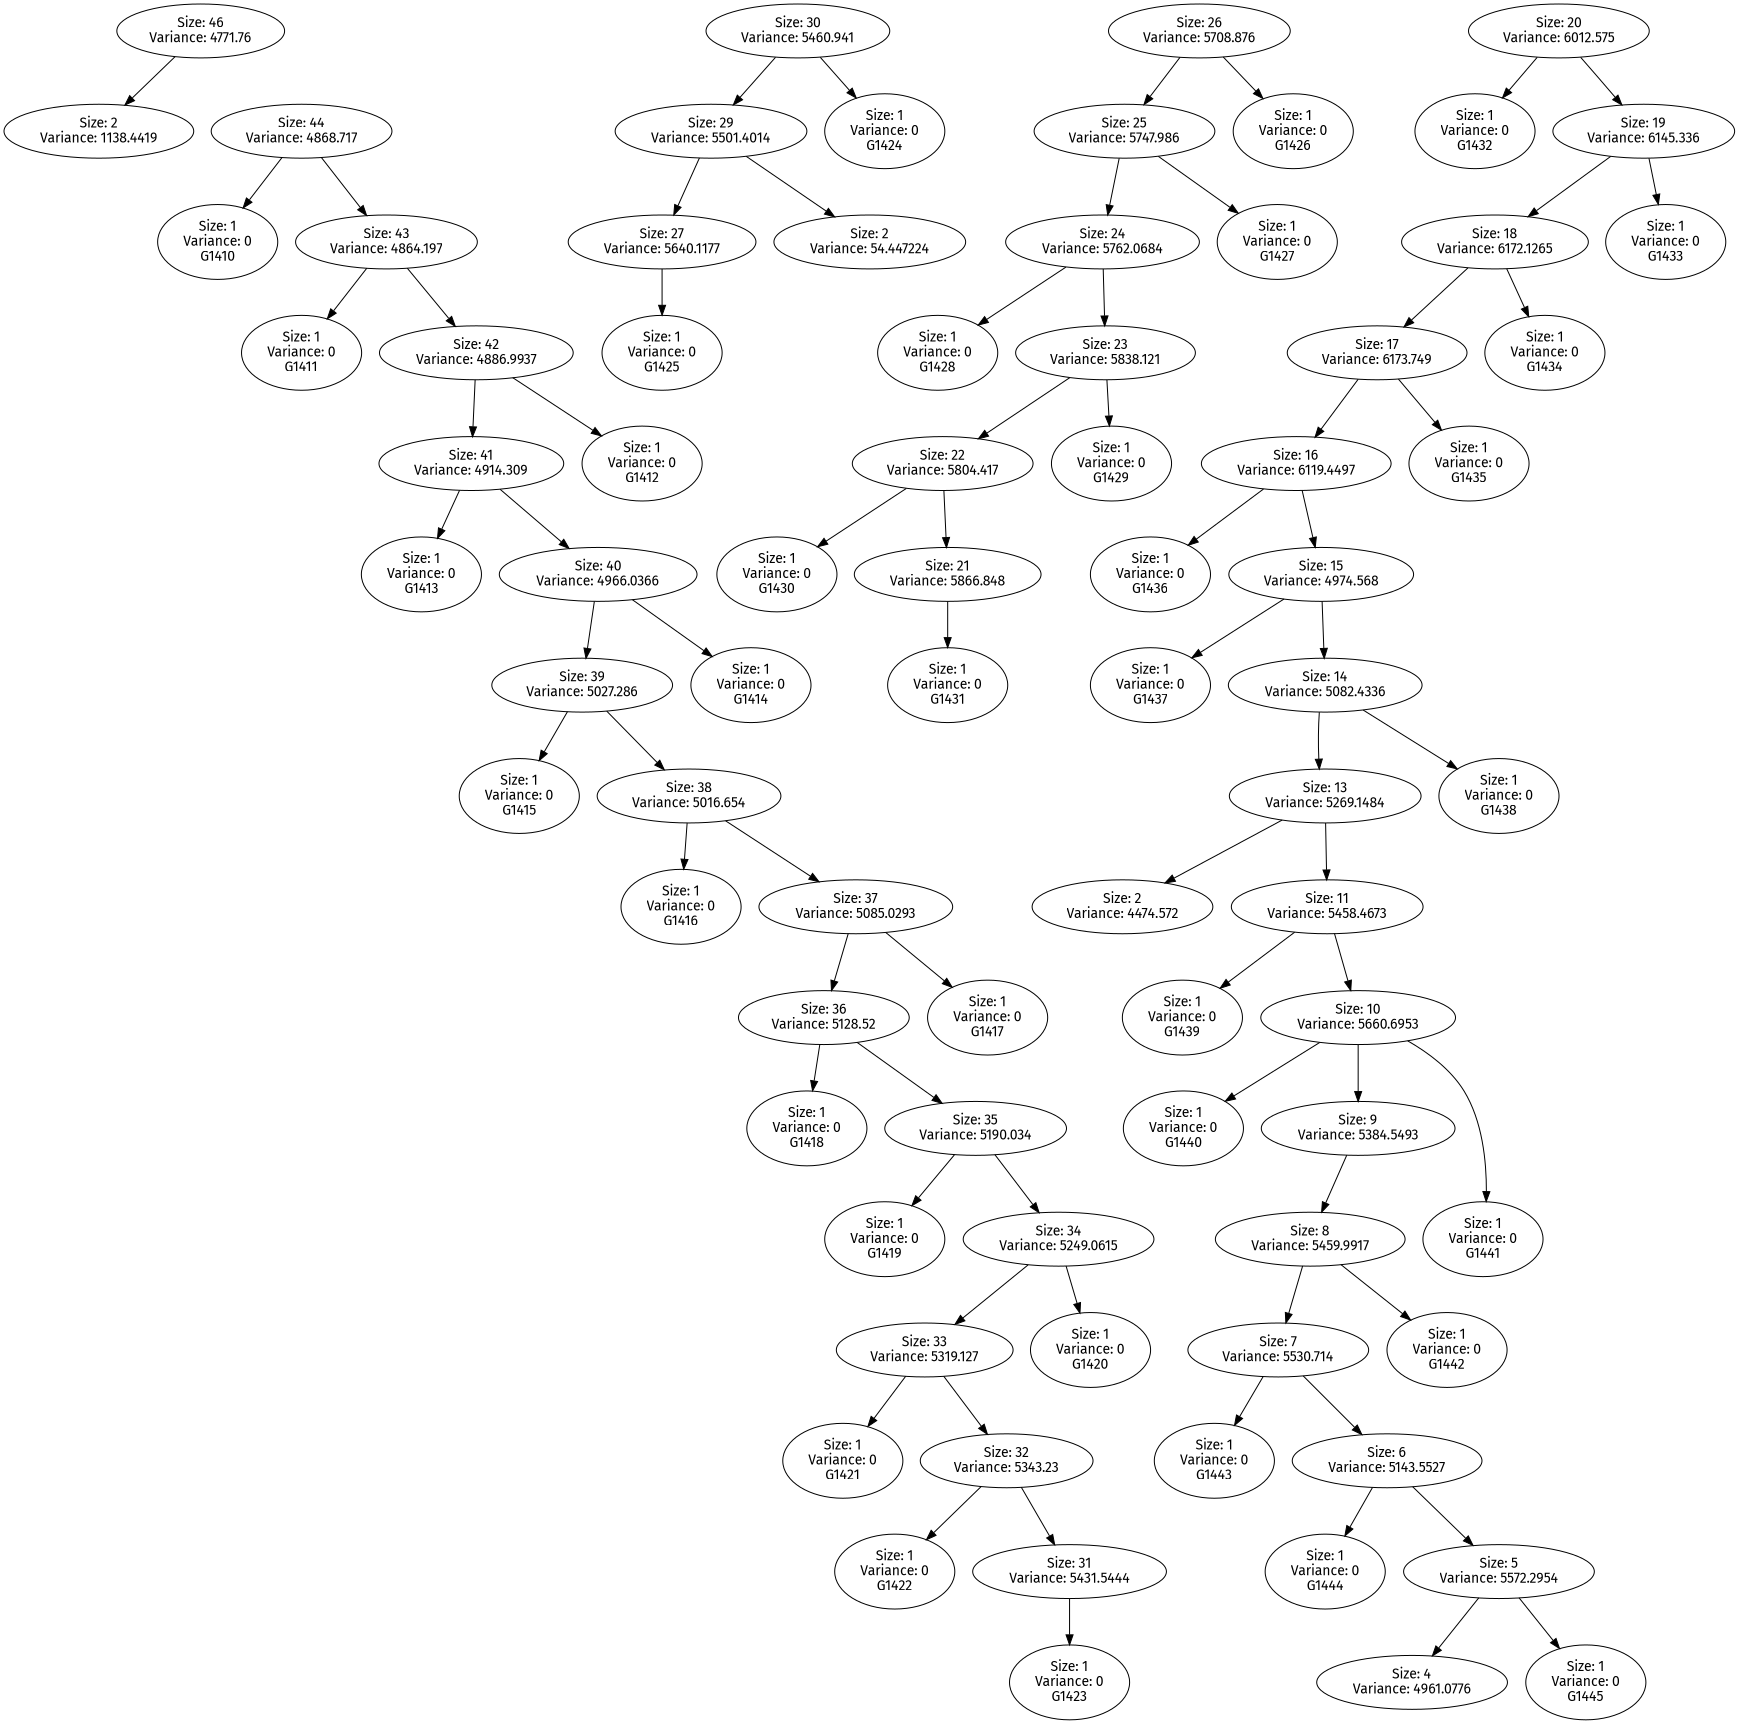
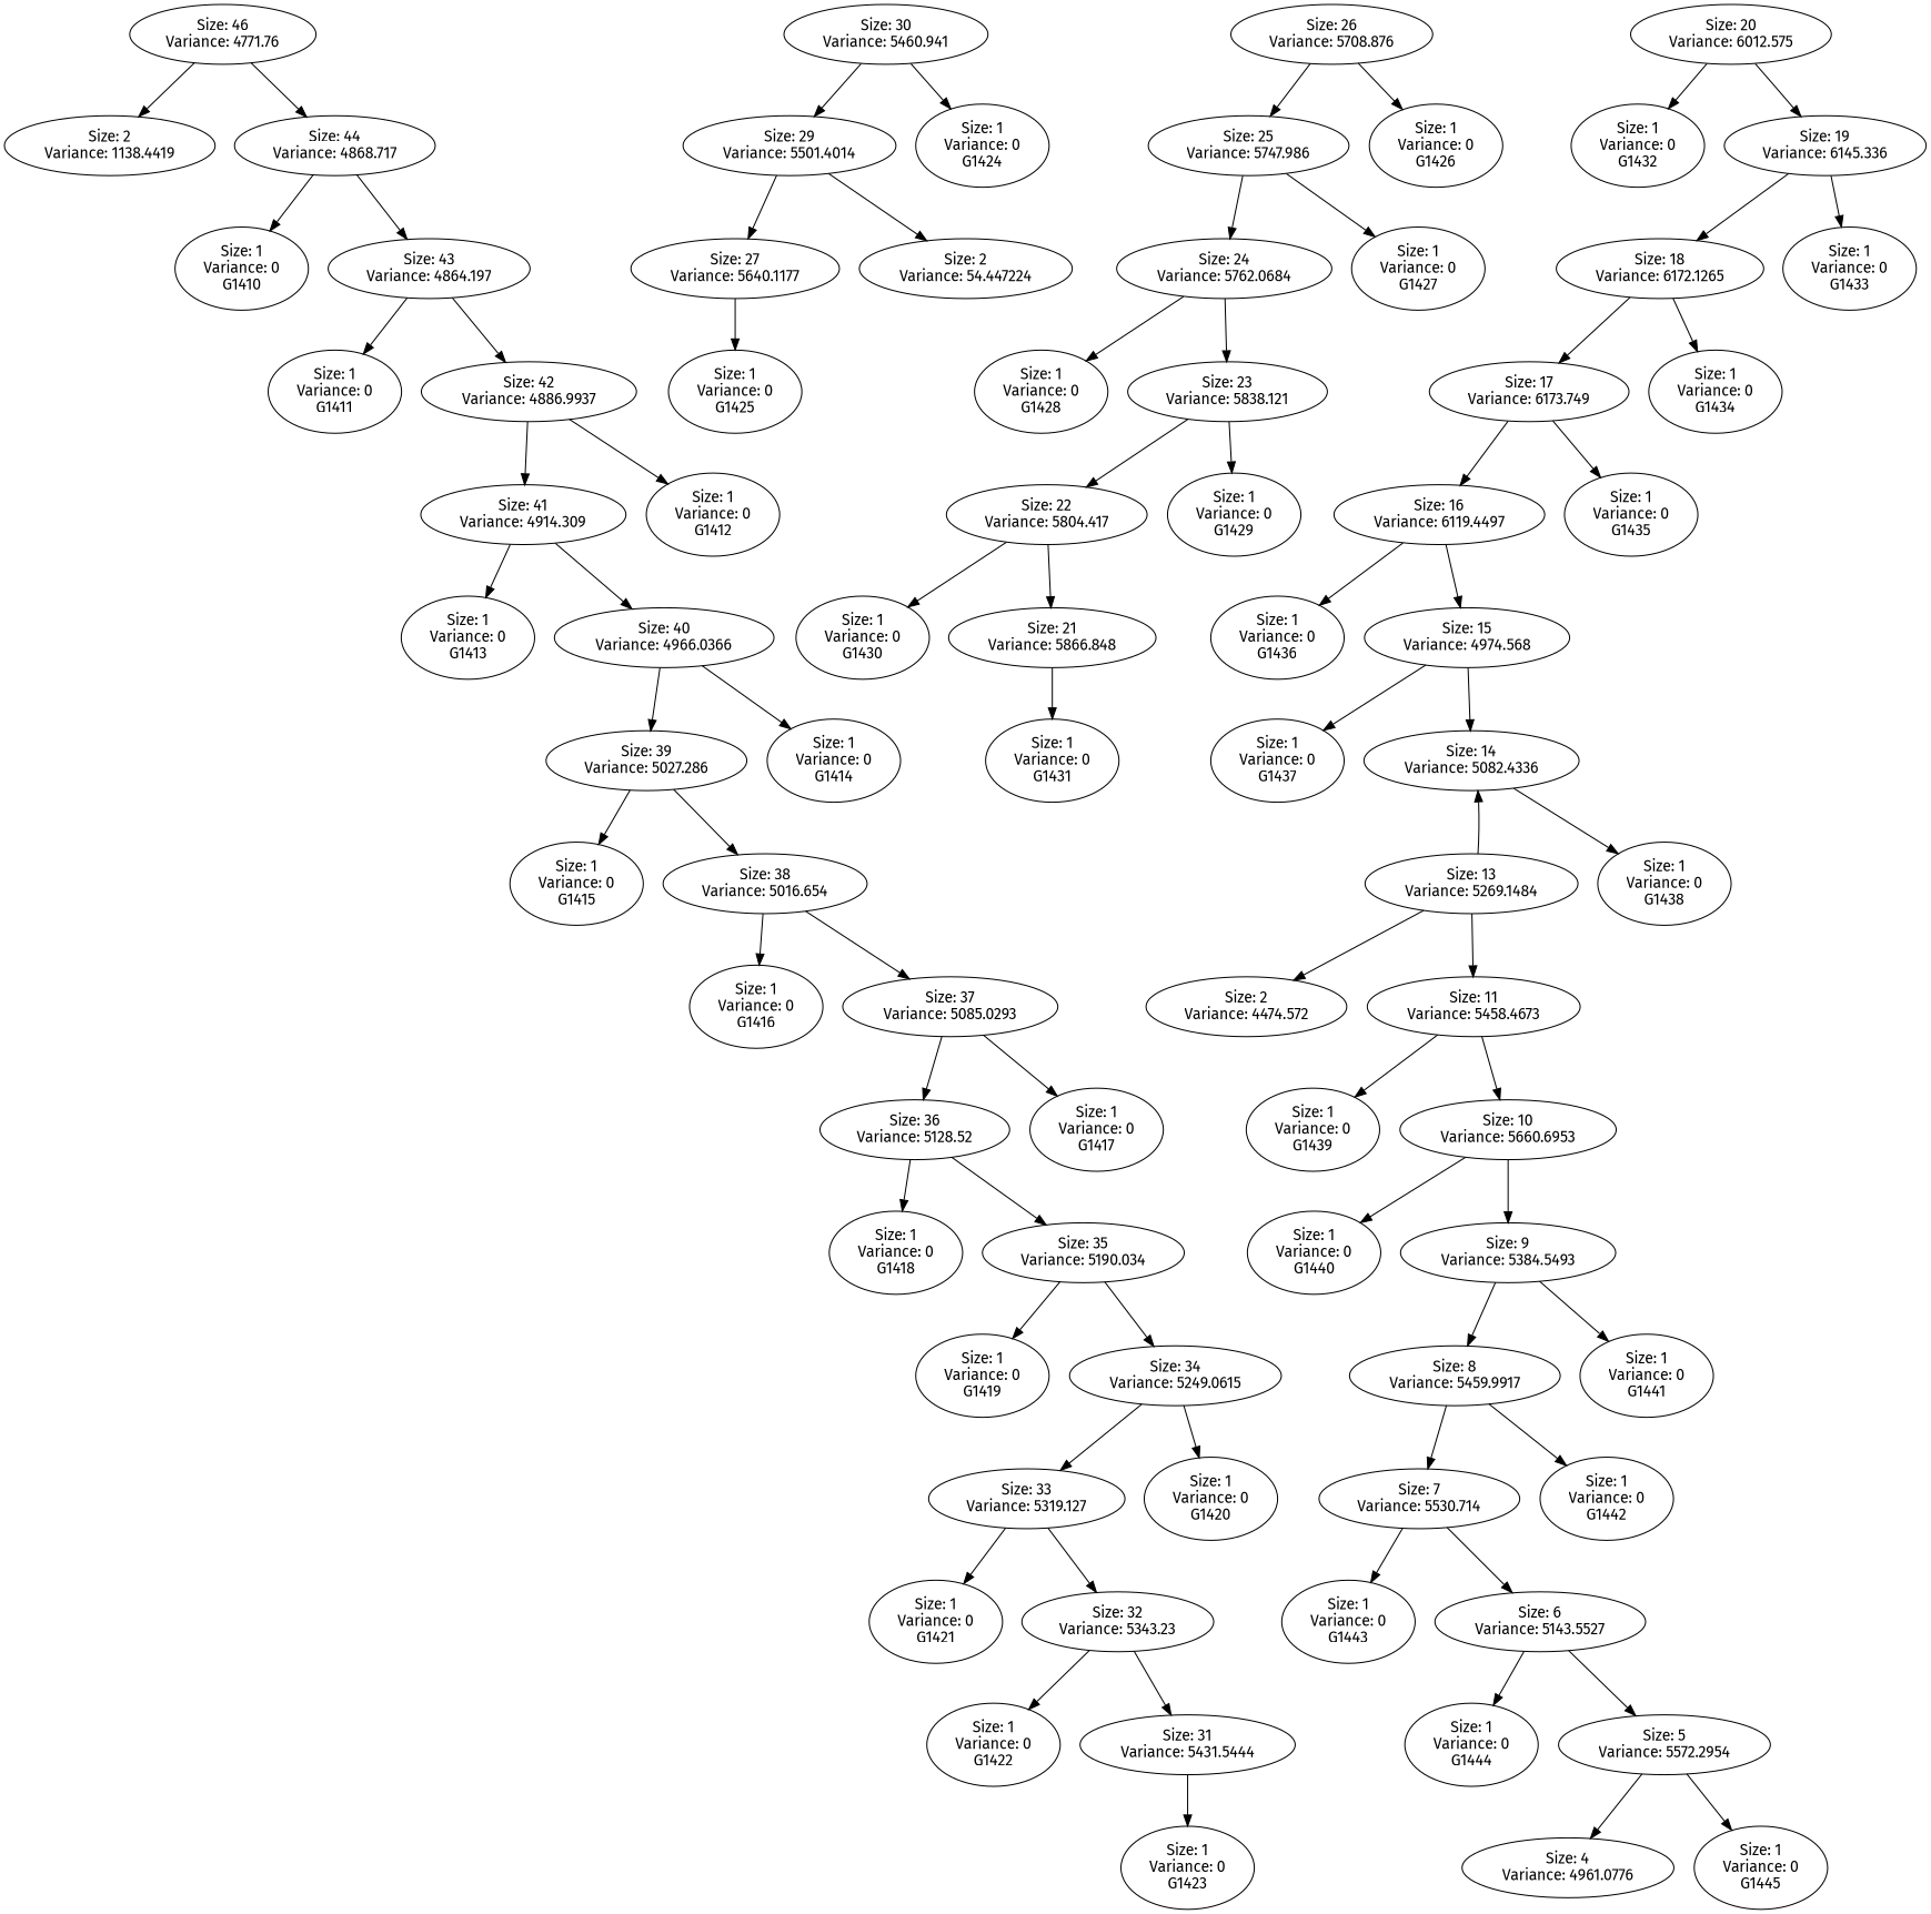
  digraph {
    L=38
    fontname="Fira Sans"
    node [fontname="Fira Sans"]
    edge [fontname="Fira Sans"]
    "Size: 46\nVariance: 4771.76"
    "Size: 2\nVariance: 1138.4419"
    "Size: 44\nVariance: 4868.717"
    "Size: 1\nVariance: 0\nG1410"
    "Size: 43\nVariance: 4864.197"
    "Size: 1\nVariance: 0\nG1411"
    "Size: 42\nVariance: 4886.9937"
    "Size: 41\nVariance: 4914.309"
    "Size: 1\nVariance: 0\nG1412"
    "Size: 1\nVariance: 0\nG1413"
    "Size: 40\nVariance: 4966.0366"
    "Size: 39\nVariance: 5027.286"
    "Size: 1\nVariance: 0\nG1414"
    "Size: 1\nVariance: 0\nG1415"
    "Size: 38\nVariance: 5016.654"
    "Size: 1\nVariance: 0\nG1416"
    "Size: 37\nVariance: 5085.0293"
    "Size: 36\nVariance: 5128.52"
    "Size: 1\nVariance: 0\nG1417"
    "Size: 1\nVariance: 0\nG1418"
    "Size: 35\nVariance: 5190.034"
    "Size: 1\nVariance: 0\nG1419"
    "Size: 34\nVariance: 5249.0615"
    "Size: 33\nVariance: 5319.127"
    "Size: 1\nVariance: 0\nG1420"
    "Size: 1\nVariance: 0\nG1421"
    "Size: 32\nVariance: 5343.23"
    "Size: 1\nVariance: 0\nG1422"
    "Size: 31\nVariance: 5431.5444"
    "Size: 1\nVariance: 0\nG1423"
    "Size: 30\nVariance: 5460.941"
    "Size: 29\nVariance: 5501.4014"
    "Size: 1\nVariance: 0\nG1424"
    "Size: 27\nVariance: 5640.1177"
    "Size: 2\nVariance: 54.447224"
    "Size: 1\nVariance: 0\nG1425"
    "Size: 26\nVariance: 5708.876"
    "Size: 25\nVariance: 5747.986"
    "Size: 1\nVariance: 0\nG1426"
    "Size: 24\nVariance: 5762.0684"
    "Size: 1\nVariance: 0\nG1427"
    "Size: 1\nVariance: 0\nG1428"
    "Size: 23\nVariance: 5838.121"
    "Size: 22\nVariance: 5804.417"
    "Size: 1\nVariance: 0\nG1429"
    "Size: 1\nVariance: 0\nG1430"
    "Size: 21\nVariance: 5866.848"
    "Size: 1\nVariance: 0\nG1431"
    "Size: 20\nVariance: 6012.575"
    "Size: 1\nVariance: 0\nG1432"
    "Size: 19\nVariance: 6145.336"
    "Size: 18\nVariance: 6172.1265"
    "Size: 1\nVariance: 0\nG1433"
    "Size: 17\nVariance: 6173.749"
    "Size: 1\nVariance: 0\nG1434"
    "Size: 16\nVariance: 6119.4497"
    "Size: 1\nVariance: 0\nG1435"
    "Size: 1\nVariance: 0\nG1436"
    "Size: 15\nVariance: 4974.568"
    "Size: 1\nVariance: 0\nG1437"
    "Size: 14\nVariance: 5082.4336"
    "Size: 13\nVariance: 5269.1484"
    "Size: 1\nVariance: 0\nG1438"
    "Size: 2\nVariance: 4474.572"
    "Size: 11\nVariance: 5458.4673"
    "Size: 1\nVariance: 0\nG1439"
    "Size: 10\nVariance: 5660.6953"
    "Size: 1\nVariance: 0\nG1440"
    "Size: 9\nVariance: 5384.5493"
    "Size: 8\nVariance: 5459.9917"
    "Size: 1\nVariance: 0\nG1441"
    "Size: 7\nVariance: 5530.714"
    "Size: 1\nVariance: 0\nG1442"
    "Size: 1\nVariance: 0\nG1443"
    "Size: 6\nVariance: 5143.5527"
    "Size: 1\nVariance: 0\nG1444"
    "Size: 5\nVariance: 5572.2954"
    "Size: 4\nVariance: 4961.0776"
    "Size: 1\nVariance: 0\nG1445"
    "Size: 46\nVariance: 4771.76" -> "Size: 2\nVariance: 1138.4419"
+   "Size: 46\nVariance: 4771.76" -> "Size: 44\nVariance: 4868.717"
    "Size: 44\nVariance: 4868.717" -> "Size: 1\nVariance: 0\nG1410"
    "Size: 44\nVariance: 4868.717" -> "Size: 43\nVariance: 4864.197"
    "Size: 43\nVariance: 4864.197" -> "Size: 1\nVariance: 0\nG1411"
    "Size: 43\nVariance: 4864.197" -> "Size: 42\nVariance: 4886.9937"
    "Size: 42\nVariance: 4886.9937" -> "Size: 41\nVariance: 4914.309"
    "Size: 42\nVariance: 4886.9937" -> "Size: 1\nVariance: 0\nG1412"
    "Size: 41\nVariance: 4914.309" -> "Size: 1\nVariance: 0\nG1413"
    "Size: 41\nVariance: 4914.309" -> "Size: 40\nVariance: 4966.0366"
    "Size: 40\nVariance: 4966.0366" -> "Size: 39\nVariance: 5027.286"
    "Size: 40\nVariance: 4966.0366" -> "Size: 1\nVariance: 0\nG1414"
    "Size: 39\nVariance: 5027.286" -> "Size: 1\nVariance: 0\nG1415"
    "Size: 39\nVariance: 5027.286" -> "Size: 38\nVariance: 5016.654"
    "Size: 38\nVariance: 5016.654" -> "Size: 1\nVariance: 0\nG1416"
    "Size: 38\nVariance: 5016.654" -> "Size: 37\nVariance: 5085.0293"
    "Size: 37\nVariance: 5085.0293" -> "Size: 36\nVariance: 5128.52"
    "Size: 37\nVariance: 5085.0293" -> "Size: 1\nVariance: 0\nG1417"
    "Size: 36\nVariance: 5128.52" -> "Size: 1\nVariance: 0\nG1418"
    "Size: 36\nVariance: 5128.52" -> "Size: 35\nVariance: 5190.034"
    "Size: 35\nVariance: 5190.034" -> "Size: 1\nVariance: 0\nG1419"
    "Size: 35\nVariance: 5190.034" -> "Size: 34\nVariance: 5249.0615"
    "Size: 34\nVariance: 5249.0615" -> "Size: 33\nVariance: 5319.127"
    "Size: 34\nVariance: 5249.0615" -> "Size: 1\nVariance: 0\nG1420"
    "Size: 33\nVariance: 5319.127" -> "Size: 1\nVariance: 0\nG1421"
    "Size: 33\nVariance: 5319.127" -> "Size: 32\nVariance: 5343.23"
    "Size: 32\nVariance: 5343.23" -> "Size: 1\nVariance: 0\nG1422"
    "Size: 32\nVariance: 5343.23" -> "Size: 31\nVariance: 5431.5444"
    "Size: 31\nVariance: 5431.5444" -> "Size: 1\nVariance: 0\nG1423"
    "Size: 30\nVariance: 5460.941" -> "Size: 29\nVariance: 5501.4014"
    "Size: 30\nVariance: 5460.941" -> "Size: 1\nVariance: 0\nG1424"
    "Size: 29\nVariance: 5501.4014" -> "Size: 27\nVariance: 5640.1177"
    "Size: 29\nVariance: 5501.4014" -> "Size: 2\nVariance: 54.447224"
    "Size: 27\nVariance: 5640.1177" -> "Size: 1\nVariance: 0\nG1425"
    "Size: 26\nVariance: 5708.876" -> "Size: 25\nVariance: 5747.986"
    "Size: 26\nVariance: 5708.876" -> "Size: 1\nVariance: 0\nG1426"
    "Size: 25\nVariance: 5747.986" -> "Size: 24\nVariance: 5762.0684"
    "Size: 25\nVariance: 5747.986" -> "Size: 1\nVariance: 0\nG1427"
    "Size: 24\nVariance: 5762.0684" -> "Size: 1\nVariance: 0\nG1428"
    "Size: 24\nVariance: 5762.0684" -> "Size: 23\nVariance: 5838.121"
    "Size: 23\nVariance: 5838.121" -> "Size: 22\nVariance: 5804.417"
    "Size: 23\nVariance: 5838.121" -> "Size: 1\nVariance: 0\nG1429"
    "Size: 22\nVariance: 5804.417" -> "Size: 1\nVariance: 0\nG1430"
    "Size: 22\nVariance: 5804.417" -> "Size: 21\nVariance: 5866.848"
    "Size: 21\nVariance: 5866.848" -> "Size: 1\nVariance: 0\nG1431"
    "Size: 20\nVariance: 6012.575" -> "Size: 1\nVariance: 0\nG1432"
    "Size: 20\nVariance: 6012.575" -> "Size: 19\nVariance: 6145.336"
    "Size: 19\nVariance: 6145.336" -> "Size: 18\nVariance: 6172.1265"
    "Size: 19\nVariance: 6145.336" -> "Size: 1\nVariance: 0\nG1433"
    "Size: 18\nVariance: 6172.1265" -> "Size: 17\nVariance: 6173.749"
    "Size: 18\nVariance: 6172.1265" -> "Size: 1\nVariance: 0\nG1434"
    "Size: 17\nVariance: 6173.749" -> "Size: 16\nVariance: 6119.4497"
    "Size: 17\nVariance: 6173.749" -> "Size: 1\nVariance: 0\nG1435"
    "Size: 16\nVariance: 6119.4497" -> "Size: 1\nVariance: 0\nG1436"
    "Size: 16\nVariance: 6119.4497" -> "Size: 15\nVariance: 4974.568"
    "Size: 15\nVariance: 4974.568" -> "Size: 1\nVariance: 0\nG1437"
    "Size: 15\nVariance: 4974.568" -> "Size: 14\nVariance: 5082.4336"
-   "Size: 14\nVariance: 5082.4336" -> "Size: 13\nVariance: 5269.1484"
+   "Size: 13\nVariance: 5269.1484" -> "Size: 14\nVariance: 5082.4336"
    "Size: 14\nVariance: 5082.4336" -> "Size: 1\nVariance: 0\nG1438"
    "Size: 13\nVariance: 5269.1484" -> "Size: 2\nVariance: 4474.572"
    "Size: 13\nVariance: 5269.1484" -> "Size: 11\nVariance: 5458.4673"
    "Size: 11\nVariance: 5458.4673" -> "Size: 1\nVariance: 0\nG1439"
    "Size: 11\nVariance: 5458.4673" -> "Size: 10\nVariance: 5660.6953"
    "Size: 10\nVariance: 5660.6953" -> "Size: 1\nVariance: 0\nG1440"
    "Size: 10\nVariance: 5660.6953" -> "Size: 9\nVariance: 5384.5493"
    "Size: 9\nVariance: 5384.5493" -> "Size: 8\nVariance: 5459.9917"
-   "Size: 10\nVariance: 5660.6953" -> "Size: 1\nVariance: 0\nG1441"
+   "Size: 9\nVariance: 5384.5493" -> "Size: 1\nVariance: 0\nG1441"
    "Size: 8\nVariance: 5459.9917" -> "Size: 7\nVariance: 5530.714"
    "Size: 8\nVariance: 5459.9917" -> "Size: 1\nVariance: 0\nG1442"
    "Size: 7\nVariance: 5530.714" -> "Size: 1\nVariance: 0\nG1443"
    "Size: 7\nVariance: 5530.714" -> "Size: 6\nVariance: 5143.5527"
    "Size: 6\nVariance: 5143.5527" -> "Size: 1\nVariance: 0\nG1444"
    "Size: 6\nVariance: 5143.5527" -> "Size: 5\nVariance: 5572.2954"
    "Size: 5\nVariance: 5572.2954" -> "Size: 4\nVariance: 4961.0776"
    "Size: 5\nVariance: 5572.2954" -> "Size: 1\nVariance: 0\nG1445"
  }
